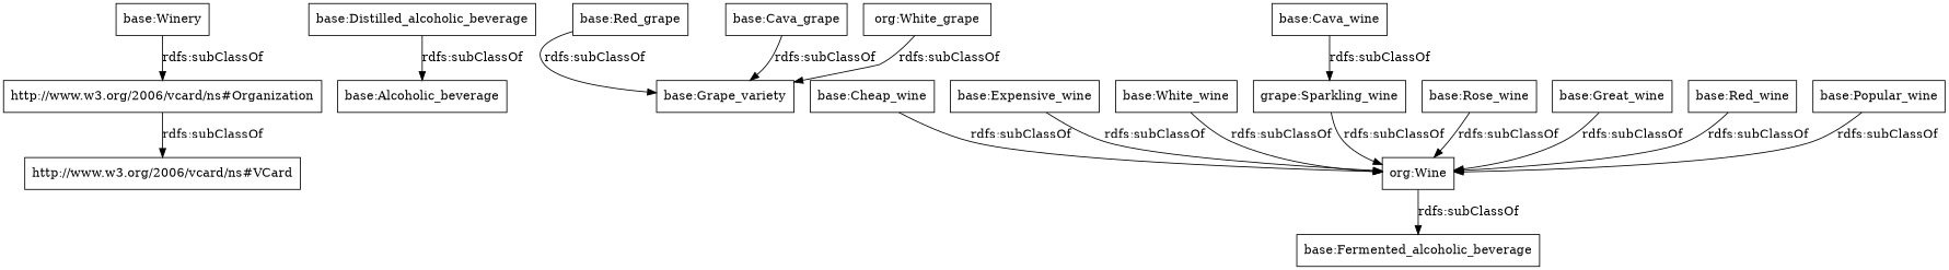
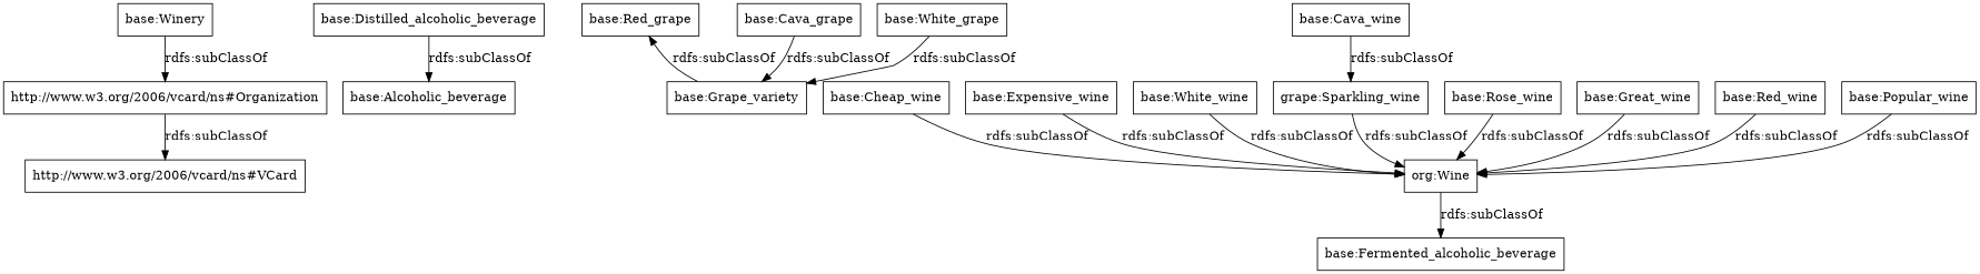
  digraph {
    rankdir=TB
    node [color=black shape=rectangle]
    "base:Winery"
    "http://www.w3.org/2006/vcard/ns#Organization"
    "http://www.w3.org/2006/vcard/ns#VCard"
    "base:Distilled_alcoholic_beverage"
    "base:Alcoholic_beverage"
    "base:Red_grape"
    "base:Grape_variety"
    n8 [label="org:Wine"]
    "base:Cheap_wine"
    "base:Fermented_alcoholic_beverage"
    "base:Expensive_wine"
    "base:Cava_grape"
    "base:White_wine"
    n14 [label="grape:Sparkling_wine"]
    "base:Rose_wine"
-   "base:White_grape" [label="org:White_grape"]
+   "base:White_grape"
    "base:Great_wine"
    "base:Cava_wine"
    "base:Red_wine"
    "base:Popular_wine"
    "base:Winery" -> "http://www.w3.org/2006/vcard/ns#Organization" [label="rdfs:subClassOf"]
    "http://www.w3.org/2006/vcard/ns#Organization" -> "http://www.w3.org/2006/vcard/ns#VCard" [label="rdfs:subClassOf"]
    "base:Distilled_alcoholic_beverage" -> "base:Alcoholic_beverage" [label="rdfs:subClassOf"]
-   "base:Red_grape" -> "base:Grape_variety" [label="rdfs:subClassOf"]
+   "base:Grape_variety" -> "base:Red_grape" [label="rdfs:subClassOf"]
    n8 -> "base:Fermented_alcoholic_beverage" [label="rdfs:subClassOf"]
    "base:Cheap_wine" -> n8 [label="rdfs:subClassOf"]
    "base:Expensive_wine" -> n8 [label="rdfs:subClassOf"]
    "base:Cava_grape" -> "base:Grape_variety" [label="rdfs:subClassOf"]
    "base:White_wine" -> n8 [label="rdfs:subClassOf"]
    n14 -> n8 [label="rdfs:subClassOf"]
    "base:Rose_wine" -> n8 [label="rdfs:subClassOf"]
    "base:White_grape" -> "base:Grape_variety" [label="rdfs:subClassOf"]
    "base:Great_wine" -> n8 [label="rdfs:subClassOf"]
    "base:Cava_wine" -> n14 [label="rdfs:subClassOf"]
    "base:Red_wine" -> n8 [label="rdfs:subClassOf"]
    "base:Popular_wine" -> n8 [label="rdfs:subClassOf"]
  }
